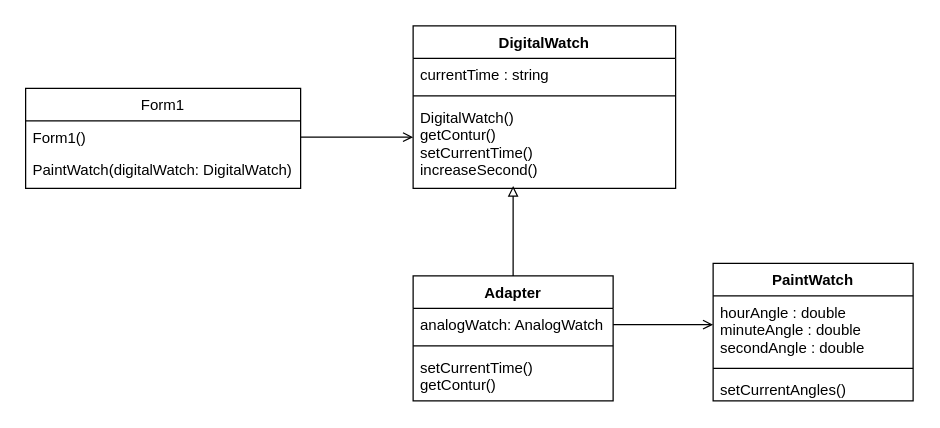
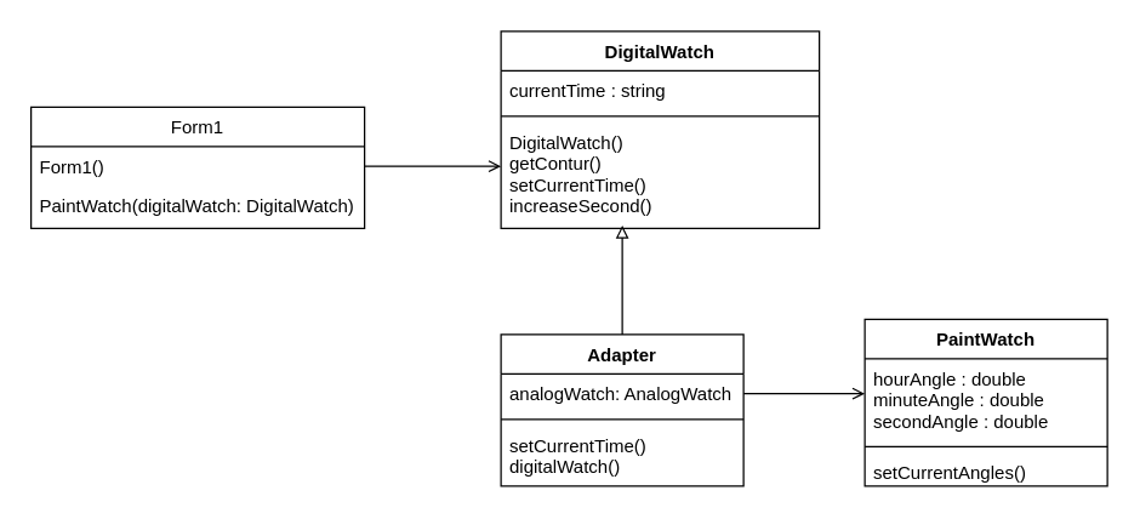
  <mxCell id="0" />
  <mxCell id="1" parent="0" />
  <mxCell id="2" style="edgeStyle=orthogonalEdgeStyle;rounded=0;orthogonalLoop=1;jettySize=auto;html=1;entryX=0.5;entryY=1;entryDx=0;entryDy=0;entryPerimeter=0;endArrow=block;endFill=0;strokeWidth=1;" parent="1" source="3" edge="1"><mxGeometry relative="1" as="geometry"><mxPoint x="410" y="148" as="targetPoint" /></mxGeometry></mxCell>
  <mxCell id="3" value="Adapter" style="swimlane;fontStyle=1;align=center;verticalAlign=top;childLayout=stackLayout;horizontal=1;startSize=26;horizontalStack=0;resizeParent=1;resizeParentMax=0;resizeLast=0;collapsible=1;marginBottom=0;" parent="1" vertex="1"><mxGeometry x="330" y="220" width="160" height="100" as="geometry" /></mxCell>
  <mxCell id="4" value="analogWatch: AnalogWatch" style="text;strokeColor=none;fillColor=none;align=left;verticalAlign=top;spacingLeft=4;spacingRight=4;overflow=hidden;rotatable=0;points=[[0,0.5],[1,0.5]];portConstraint=eastwest;" parent="3" vertex="1"><mxGeometry y="26" width="160" height="26" as="geometry" /></mxCell>
  <mxCell id="5" value="" style="line;strokeWidth=1;fillColor=none;align=left;verticalAlign=middle;spacingTop=-1;spacingLeft=3;spacingRight=3;rotatable=0;labelPosition=right;points=[];portConstraint=eastwest;" parent="3" vertex="1"><mxGeometry y="52" width="160" height="8" as="geometry" /></mxCell>
- <mxCell id="6" value="setCurrentTime()&#10;getContur()" style="text;strokeColor=none;fillColor=none;align=left;verticalAlign=top;spacingLeft=4;spacingRight=4;overflow=hidden;rotatable=0;points=[[0,0.5],[1,0.5]];portConstraint=eastwest;" parent="3" vertex="1"><mxGeometry y="60" width="160" height="40" as="geometry" /></mxCell>
+ <mxCell id="6" value="setCurrentTime()&#10;digitalWatch()" style="text;strokeColor=none;fillColor=none;align=left;verticalAlign=top;spacingLeft=4;spacingRight=4;overflow=hidden;rotatable=0;points=[[0,0.5],[1,0.5]];portConstraint=eastwest;" parent="3" vertex="1"><mxGeometry y="60" width="160" height="40" as="geometry" /></mxCell>
  <mxCell id="7" style="edgeStyle=orthogonalEdgeStyle;rounded=0;orthogonalLoop=1;jettySize=auto;html=1;entryX=0;entryY=0.5;entryDx=0;entryDy=0;endArrow=open;endFill=0;" parent="1" source="10" edge="1"><mxGeometry relative="1" as="geometry"><mxPoint x="330" y="109" as="targetPoint" /></mxGeometry></mxCell>
  <mxCell id="8" style="edgeStyle=orthogonalEdgeStyle;rounded=0;orthogonalLoop=1;jettySize=auto;html=1;endArrow=open;endFill=0;" parent="1" source="4" edge="1"><mxGeometry relative="1" as="geometry"><mxPoint x="570" y="259" as="targetPoint" /></mxGeometry></mxCell>
  <mxCell id="9" value="Form1" style="swimlane;fontStyle=0;childLayout=stackLayout;horizontal=1;startSize=26;fillColor=none;horizontalStack=0;resizeParent=1;resizeParentMax=0;resizeLast=0;collapsible=1;marginBottom=0;" parent="1" vertex="1"><mxGeometry x="20" y="70" width="220" height="80" as="geometry" /></mxCell>
  <mxCell id="10" value="Form1()" style="text;strokeColor=none;fillColor=none;align=left;verticalAlign=top;spacingLeft=4;spacingRight=4;overflow=hidden;rotatable=0;points=[[0,0.5],[1,0.5]];portConstraint=eastwest;" parent="9" vertex="1"><mxGeometry y="26" width="220" height="26" as="geometry" /></mxCell>
  <mxCell id="11" value="PaintWatch(digitalWatch: DigitalWatch)" style="text;strokeColor=none;fillColor=none;align=left;verticalAlign=top;spacingLeft=4;spacingRight=4;overflow=hidden;rotatable=0;points=[[0,0.5],[1,0.5]];portConstraint=eastwest;" parent="9" vertex="1"><mxGeometry y="52" width="220" height="28" as="geometry" /></mxCell>
  <mxCell id="12" value="DigitalWatch" style="swimlane;fontStyle=1;align=center;verticalAlign=top;childLayout=stackLayout;horizontal=1;startSize=26;horizontalStack=0;resizeParent=1;resizeParentMax=0;resizeLast=0;collapsible=1;marginBottom=0;" vertex="1" parent="1"><mxGeometry x="330" y="20" width="210" height="130" as="geometry" /></mxCell>
  <mxCell id="13" value="currentTime : string" style="text;strokeColor=none;fillColor=none;align=left;verticalAlign=top;spacingLeft=4;spacingRight=4;overflow=hidden;rotatable=0;points=[[0,0.5],[1,0.5]];portConstraint=eastwest;" vertex="1" parent="12"><mxGeometry y="26" width="210" height="26" as="geometry" /></mxCell>
  <mxCell id="14" value="" style="line;strokeWidth=1;fillColor=none;align=left;verticalAlign=middle;spacingTop=-1;spacingLeft=3;spacingRight=3;rotatable=0;labelPosition=right;points=[];portConstraint=eastwest;" vertex="1" parent="12"><mxGeometry y="52" width="210" height="8" as="geometry" /></mxCell>
  <mxCell id="15" value="DigitalWatch()&#10;getContur()&#10;setCurrentTime()&#10;increaseSecond()" style="text;strokeColor=none;fillColor=none;align=left;verticalAlign=top;spacingLeft=4;spacingRight=4;overflow=hidden;rotatable=0;points=[[0,0.5],[1,0.5]];portConstraint=eastwest;" vertex="1" parent="12"><mxGeometry y="60" width="210" height="70" as="geometry" /></mxCell>
  <mxCell id="16" value="PaintWatch" style="swimlane;fontStyle=1;align=center;verticalAlign=top;childLayout=stackLayout;horizontal=1;startSize=26;horizontalStack=0;resizeParent=1;resizeParentMax=0;resizeLast=0;collapsible=1;marginBottom=0;" vertex="1" parent="1"><mxGeometry x="570" y="210" width="160" height="110" as="geometry" /></mxCell>
  <mxCell id="17" value="hourAngle : double&#10;minuteAngle : double&#10;secondAngle : double" style="text;strokeColor=none;fillColor=none;align=left;verticalAlign=top;spacingLeft=4;spacingRight=4;overflow=hidden;rotatable=0;points=[[0,0.5],[1,0.5]];portConstraint=eastwest;" vertex="1" parent="16"><mxGeometry y="26" width="160" height="54" as="geometry" /></mxCell>
  <mxCell id="18" value="" style="line;strokeWidth=1;fillColor=none;align=left;verticalAlign=middle;spacingTop=-1;spacingLeft=3;spacingRight=3;rotatable=0;labelPosition=right;points=[];portConstraint=eastwest;" vertex="1" parent="16"><mxGeometry y="80" width="160" height="8" as="geometry" /></mxCell>
  <mxCell id="19" value="setCurrentAngles()" style="text;strokeColor=none;fillColor=none;align=left;verticalAlign=top;spacingLeft=4;spacingRight=4;overflow=hidden;rotatable=0;points=[[0,0.5],[1,0.5]];portConstraint=eastwest;" vertex="1" parent="16"><mxGeometry y="88" width="160" height="22" as="geometry" /></mxCell>
